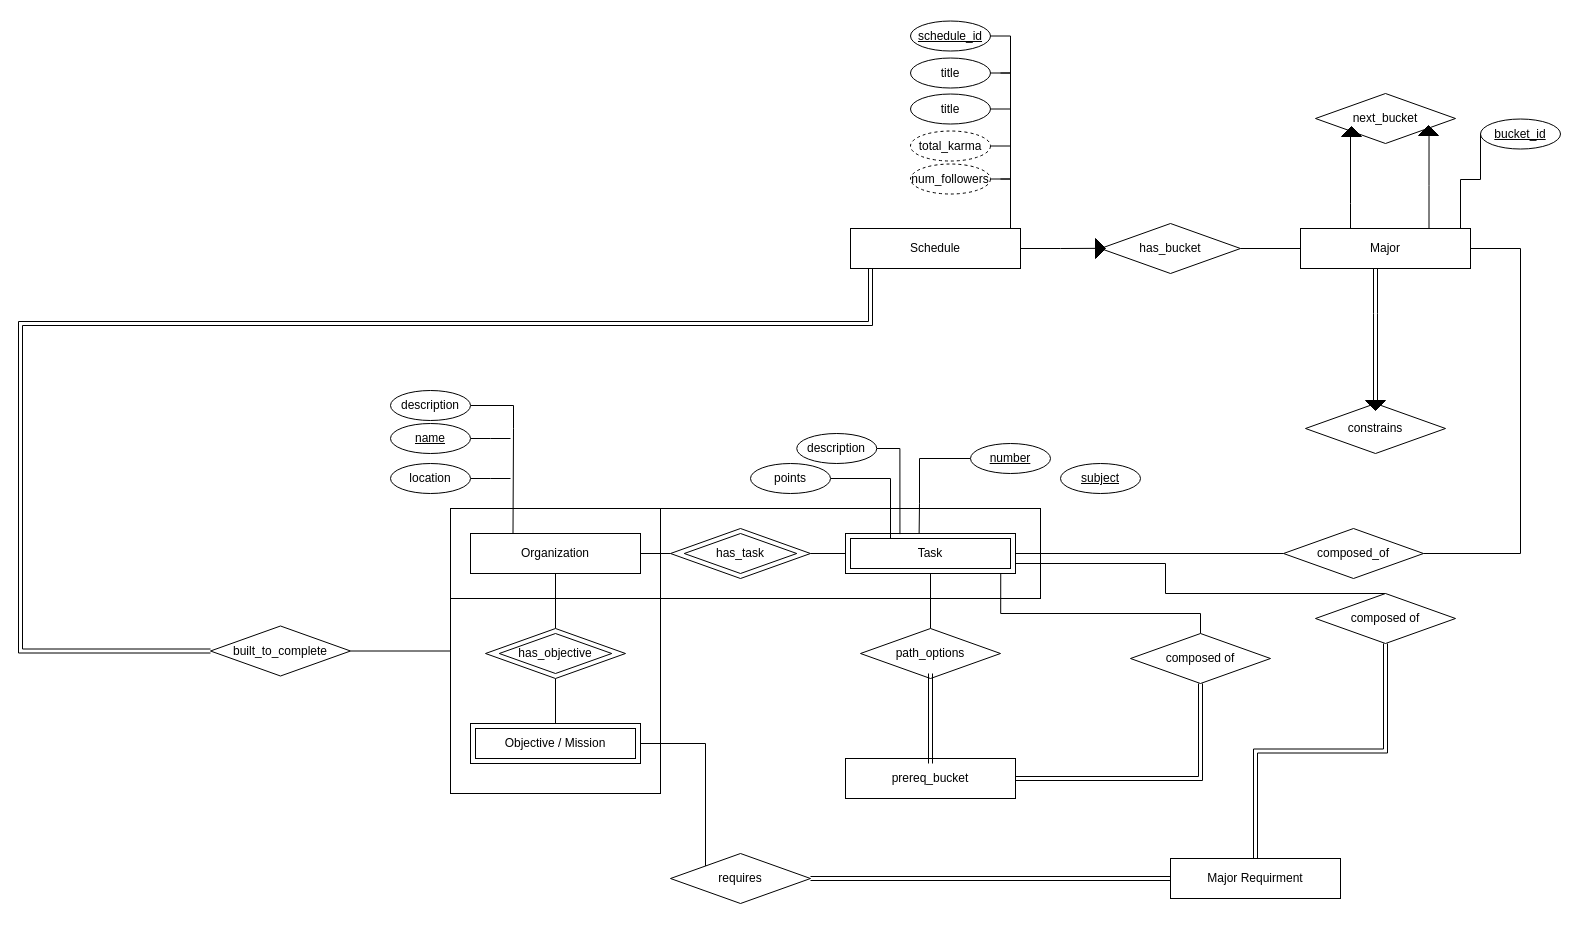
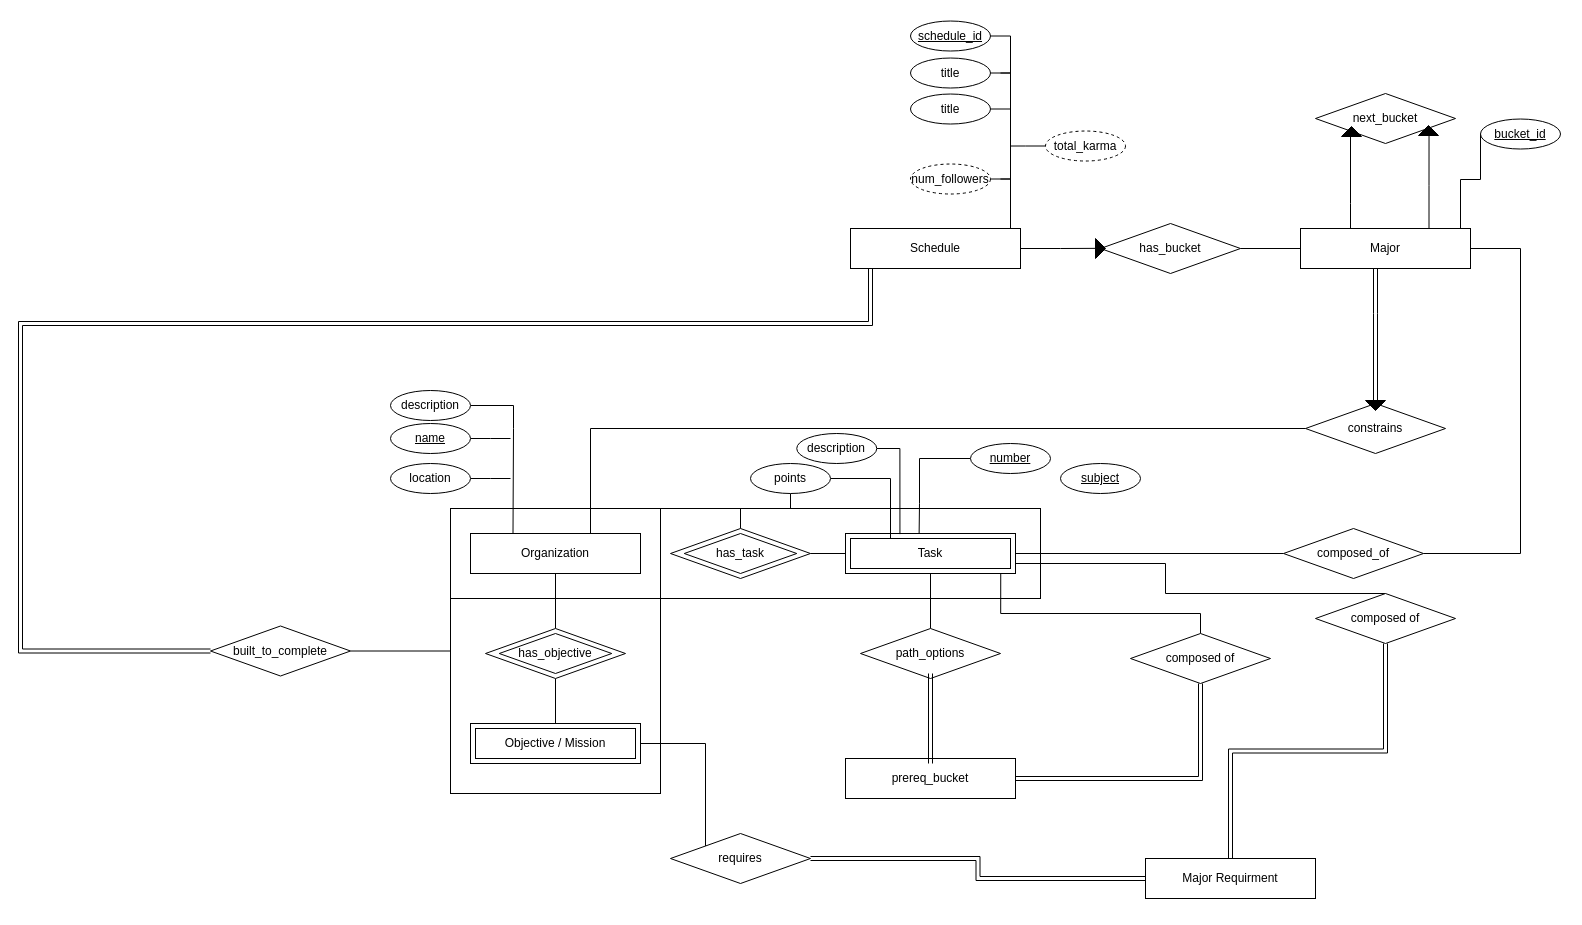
  <mxCell id="0" />
  <mxCell id="1" parent="0" />
  <mxCell id="2" value="" style="rounded=0;whiteSpace=wrap;html=1;fillColor=none;" parent="1" vertex="1"><mxGeometry x="450" y="508" width="210" height="285" as="geometry" /></mxCell>
  <mxCell id="3" value="" style="rounded=0;whiteSpace=wrap;html=1;fillColor=none;" parent="1" vertex="1"><mxGeometry x="450" y="508" width="590" height="90" as="geometry" /></mxCell>
  <mxCell id="4" style="edgeStyle=orthogonalEdgeStyle;rounded=0;orthogonalLoop=1;jettySize=auto;html=1;entryX=-0.024;entryY=0.497;entryDx=0;entryDy=0;entryPerimeter=0;endArrow=none;endFill=0;" parent="1" source="6" target="29" edge="1"><mxGeometry relative="1" as="geometry" /></mxCell>
  <mxCell id="5" style="edgeStyle=orthogonalEdgeStyle;rounded=0;orthogonalLoop=1;jettySize=auto;html=1;entryX=0;entryY=0.5;entryDx=0;entryDy=0;endArrow=none;endFill=0;shape=link;" parent="1" source="6" target="39" edge="1"><mxGeometry relative="1" as="geometry"><Array as="points"><mxPoint x="870" y="323" /><mxPoint x="20" y="323" /><mxPoint x="20" y="651" /></Array></mxGeometry></mxCell>
  <mxCell id="6" value="Schedule" style="rounded=0;whiteSpace=wrap;html=1;" parent="1" vertex="1"><mxGeometry x="850" y="228" width="170" height="40" as="geometry" /></mxCell>
+ <mxCell id="7" style="edgeStyle=orthogonalEdgeStyle;rounded=0;orthogonalLoop=1;jettySize=auto;html=1;entryX=0;entryY=0.5;entryDx=0;entryDy=0;endArrow=none;endFill=0;" parent="1" source="9" target="30" edge="1"><mxGeometry relative="1" as="geometry"><Array as="points"><mxPoint x="590" y="428" /></Array></mxGeometry></mxCell>
  <mxCell id="8" style="edgeStyle=orthogonalEdgeStyle;rounded=0;orthogonalLoop=1;jettySize=auto;html=1;entryX=0.5;entryY=0;entryDx=0;entryDy=0;endArrow=none;endFill=0;" parent="1" source="9" target="20" edge="1"><mxGeometry relative="1" as="geometry" /></mxCell>
  <mxCell id="9" value="Organization" style="rounded=0;whiteSpace=wrap;html=1;" parent="1" vertex="1"><mxGeometry x="470" y="533" width="170" height="40" as="geometry" /></mxCell>
  <mxCell id="10" style="edgeStyle=orthogonalEdgeStyle;rounded=0;orthogonalLoop=1;jettySize=auto;html=1;entryX=0;entryY=0;entryDx=0;entryDy=0;endArrow=none;endFill=0;" edge="1" parent="1" source="11" target="72"><mxGeometry relative="1" as="geometry" /></mxCell>
  <mxCell id="11" value="Objective / Mission&lt;span style=&quot;color: rgba(0, 0, 0, 0); font-family: monospace; font-size: 0px; text-align: start;&quot;&gt;%3CmxGraphModel%3E%3Croot%3E%3CmxCell%20id%3D%220%22%2F%3E%3CmxCell%20id%3D%221%22%20parent%3D%220%22%2F%3E%3CmxCell%20id%3D%222%22%20value%3D%22Schedule%22%20style%3D%22rounded%3D0%3BwhiteSpace%3Dwrap%3Bhtml%3D1%3B%22%20vertex%3D%221%22%20parent%3D%221%22%3E%3CmxGeometry%20x%3D%22110%22%20y%3D%22410%22%20width%3D%22170%22%20height%3D%2240%22%20as%3D%22geometry%22%2F%3E%3C%2FmxCell%3E%3C%2Froot%3E%3C%2FmxGraphModel%3E&lt;/span&gt;" style="rounded=0;whiteSpace=wrap;html=1;" parent="1" vertex="1"><mxGeometry x="470" y="723" width="170" height="40" as="geometry" /></mxCell>
  <mxCell id="12" style="edgeStyle=orthogonalEdgeStyle;rounded=0;orthogonalLoop=1;jettySize=auto;html=1;entryX=1;entryY=0.5;entryDx=0;entryDy=0;endArrow=none;endFill=0;" parent="1" source="13" target="17" edge="1"><mxGeometry relative="1" as="geometry" /></mxCell>
  <mxCell id="13" value="Task" style="rounded=0;whiteSpace=wrap;html=1;" parent="1" vertex="1"><mxGeometry x="845" y="533" width="170" height="40" as="geometry" /></mxCell>
  <mxCell id="14" value="" style="rounded=0;whiteSpace=wrap;html=1;fillColor=none;" parent="1" vertex="1"><mxGeometry x="850" y="538" width="160" height="30" as="geometry" /></mxCell>
  <mxCell id="15" value="" style="rounded=0;whiteSpace=wrap;html=1;fillColor=none;" parent="1" vertex="1"><mxGeometry x="475" y="728" width="160" height="30" as="geometry" /></mxCell>
- <mxCell id="16" style="edgeStyle=orthogonalEdgeStyle;rounded=0;orthogonalLoop=1;jettySize=auto;html=1;endArrow=none;endFill=0;entryX=1;entryY=0.5;entryDx=0;entryDy=0;" parent="1" source="17" target="9" edge="1"><mxGeometry relative="1" as="geometry"><mxPoint x="660" y="553" as="targetPoint" /></mxGeometry></mxCell>
+ <mxCell id="16" style="edgeStyle=orthogonalEdgeStyle;rounded=0;orthogonalLoop=1;jettySize=auto;html=1;endArrow=none;endFill=0;" parent="1" source="17" target="64" edge="1"><mxGeometry relative="1" as="geometry"><mxPoint x="660" y="553" as="targetPoint" /></mxGeometry></mxCell>
  <mxCell id="17" value="has_task" style="rhombus;whiteSpace=wrap;html=1;fillColor=default;" parent="1" vertex="1"><mxGeometry x="670" y="528" width="140" height="50" as="geometry" /></mxCell>
  <mxCell id="18" value="" style="rhombus;whiteSpace=wrap;html=1;fillColor=none;" parent="1" vertex="1"><mxGeometry x="683.75" y="533" width="112.5" height="40" as="geometry" /></mxCell>
  <mxCell id="19" style="edgeStyle=orthogonalEdgeStyle;rounded=0;orthogonalLoop=1;jettySize=auto;html=1;entryX=0.5;entryY=0;entryDx=0;entryDy=0;endArrow=none;endFill=0;" parent="1" source="20" target="11" edge="1"><mxGeometry relative="1" as="geometry" /></mxCell>
  <mxCell id="20" value="has_objective" style="rhombus;whiteSpace=wrap;html=1;fillColor=default;" parent="1" vertex="1"><mxGeometry x="485" y="628" width="140" height="50" as="geometry" /></mxCell>
  <mxCell id="21" value="" style="rhombus;whiteSpace=wrap;html=1;fillColor=none;" parent="1" vertex="1"><mxGeometry x="498.75" y="633" width="112.5" height="40" as="geometry" /></mxCell>
  <mxCell id="22" style="edgeStyle=orthogonalEdgeStyle;rounded=0;orthogonalLoop=1;jettySize=auto;html=1;entryX=0.5;entryY=0;entryDx=0;entryDy=0;endArrow=none;endFill=0;shape=link;" parent="1" source="27" target="30" edge="1"><mxGeometry relative="1" as="geometry"><Array as="points"><mxPoint x="1375" y="313" /><mxPoint x="1375" y="313" /></Array></mxGeometry></mxCell>
  <mxCell id="23" style="edgeStyle=orthogonalEdgeStyle;rounded=0;orthogonalLoop=1;jettySize=auto;html=1;entryX=0;entryY=1;entryDx=0;entryDy=0;endArrow=none;endFill=0;" parent="1" source="27" target="32" edge="1"><mxGeometry relative="1" as="geometry"><Array as="points"><mxPoint x="1350" y="203" /><mxPoint x="1350" y="203" /></Array></mxGeometry></mxCell>
  <mxCell id="24" style="edgeStyle=orthogonalEdgeStyle;rounded=0;orthogonalLoop=1;jettySize=auto;html=1;entryX=0.811;entryY=0.707;entryDx=0;entryDy=0;entryPerimeter=0;endArrow=none;endFill=0;" parent="1" source="27" target="32" edge="1"><mxGeometry relative="1" as="geometry"><Array as="points"><mxPoint x="1429" y="185" /></Array></mxGeometry></mxCell>
  <mxCell id="25" style="edgeStyle=orthogonalEdgeStyle;rounded=0;orthogonalLoop=1;jettySize=auto;html=1;entryX=1;entryY=0.5;entryDx=0;entryDy=0;endArrow=none;endFill=0;" parent="1" source="27" target="37" edge="1"><mxGeometry relative="1" as="geometry"><Array as="points"><mxPoint x="1520" y="248" /><mxPoint x="1520" y="553" /></Array></mxGeometry></mxCell>
  <mxCell id="26" style="edgeStyle=orthogonalEdgeStyle;rounded=0;orthogonalLoop=1;jettySize=auto;html=1;entryX=0;entryY=0.5;entryDx=0;entryDy=0;endArrow=none;endFill=0;" edge="1" parent="1" source="27" target="57"><mxGeometry relative="1" as="geometry"><Array as="points"><mxPoint x="1460" y="179" /></Array></mxGeometry></mxCell>
  <mxCell id="27" value="Major" style="rounded=0;whiteSpace=wrap;html=1;" parent="1" vertex="1"><mxGeometry x="1300" y="228" width="170" height="40" as="geometry" /></mxCell>
  <mxCell id="28" style="edgeStyle=orthogonalEdgeStyle;rounded=0;orthogonalLoop=1;jettySize=auto;html=1;entryX=0;entryY=0.5;entryDx=0;entryDy=0;endArrow=none;endFill=0;" parent="1" source="29" target="27" edge="1"><mxGeometry relative="1" as="geometry" /></mxCell>
  <mxCell id="29" value="has_bucket" style="rhombus;whiteSpace=wrap;html=1;fillColor=default;" parent="1" vertex="1"><mxGeometry x="1100" y="223" width="140" height="50" as="geometry" /></mxCell>
  <mxCell id="30" value="constrains" style="rhombus;whiteSpace=wrap;html=1;fillColor=default;" parent="1" vertex="1"><mxGeometry x="1305" y="403" width="140" height="50" as="geometry" /></mxCell>
  <mxCell id="31" value="" style="triangle;whiteSpace=wrap;html=1;fillColor=#000000;rotation=90;" parent="1" vertex="1"><mxGeometry x="1370" y="395" width="10" height="20" as="geometry" /></mxCell>
  <mxCell id="32" value="next_bucket" style="rhombus;whiteSpace=wrap;html=1;fillColor=default;" parent="1" vertex="1"><mxGeometry x="1315" y="93" width="140" height="50" as="geometry" /></mxCell>
  <mxCell id="33" value="" style="triangle;whiteSpace=wrap;html=1;fillColor=#000000;rotation=0;" parent="1" vertex="1"><mxGeometry x="1095" y="238" width="10" height="20" as="geometry" /></mxCell>
  <mxCell id="34" value="" style="triangle;whiteSpace=wrap;html=1;fillColor=#000000;rotation=-90;" parent="1" vertex="1"><mxGeometry x="1346" y="121" width="10" height="20" as="geometry" /></mxCell>
  <mxCell id="35" value="" style="triangle;whiteSpace=wrap;html=1;fillColor=#000000;rotation=-90;" parent="1" vertex="1"><mxGeometry x="1423" y="120" width="10" height="20" as="geometry" /></mxCell>
  <mxCell id="36" style="edgeStyle=orthogonalEdgeStyle;rounded=0;orthogonalLoop=1;jettySize=auto;html=1;endArrow=none;endFill=0;entryX=1;entryY=0.5;entryDx=0;entryDy=0;" parent="1" source="37" target="13" edge="1"><mxGeometry relative="1" as="geometry" /></mxCell>
  <mxCell id="37" value="composed_of" style="rhombus;whiteSpace=wrap;html=1;fillColor=default;" parent="1" vertex="1"><mxGeometry x="1283" y="528" width="140" height="50" as="geometry" /></mxCell>
  <mxCell id="38" style="edgeStyle=orthogonalEdgeStyle;rounded=0;orthogonalLoop=1;jettySize=auto;html=1;entryX=0;entryY=0.5;entryDx=0;entryDy=0;endArrow=none;endFill=0;" parent="1" source="39" target="2" edge="1"><mxGeometry relative="1" as="geometry" /></mxCell>
  <mxCell id="39" value="built_to_complete" style="rhombus;whiteSpace=wrap;html=1;fillColor=default;" parent="1" vertex="1"><mxGeometry x="210" y="625.5" width="140" height="50" as="geometry" /></mxCell>
  <mxCell id="40" style="edgeStyle=orthogonalEdgeStyle;rounded=0;orthogonalLoop=1;jettySize=auto;html=1;entryX=0.5;entryY=1;entryDx=0;entryDy=0;endArrow=none;endFill=0;" parent="1" source="41" target="13" edge="1"><mxGeometry relative="1" as="geometry" /></mxCell>
  <mxCell id="41" value="path_options" style="rhombus;whiteSpace=wrap;html=1;fillColor=default;" parent="1" vertex="1"><mxGeometry x="860" y="628" width="140" height="50" as="geometry" /></mxCell>
  <mxCell id="42" style="edgeStyle=orthogonalEdgeStyle;rounded=0;orthogonalLoop=1;jettySize=auto;html=1;entryX=0.5;entryY=1;entryDx=0;entryDy=0;endArrow=none;endFill=0;shape=link;" parent="1" source="43" target="46" edge="1"><mxGeometry relative="1" as="geometry" /></mxCell>
  <mxCell id="43" value="prereq_bucket" style="rounded=0;whiteSpace=wrap;html=1;" parent="1" vertex="1"><mxGeometry x="845" y="758" width="170" height="40" as="geometry" /></mxCell>
  <mxCell id="44" style="edgeStyle=orthogonalEdgeStyle;rounded=0;orthogonalLoop=1;jettySize=auto;html=1;entryX=0.5;entryY=1;entryDx=0;entryDy=0;endArrow=none;endFill=0;shape=link;" parent="1" edge="1"><mxGeometry relative="1" as="geometry"><mxPoint x="930" y="763" as="sourcePoint" /><mxPoint x="930" y="673" as="targetPoint" /></mxGeometry></mxCell>
  <mxCell id="45" style="edgeStyle=orthogonalEdgeStyle;rounded=0;orthogonalLoop=1;jettySize=auto;html=1;entryX=0.939;entryY=1.182;entryDx=0;entryDy=0;entryPerimeter=0;endArrow=none;endFill=0;" parent="1" source="46" target="14" edge="1"><mxGeometry relative="1" as="geometry"><Array as="points"><mxPoint x="1200" y="613" /><mxPoint x="1000" y="613" /></Array></mxGeometry></mxCell>
  <mxCell id="46" value="composed of" style="rhombus;whiteSpace=wrap;html=1;fillColor=default;" parent="1" vertex="1"><mxGeometry x="1130" y="633" width="140" height="50" as="geometry" /></mxCell>
  <mxCell id="47" style="edgeStyle=orthogonalEdgeStyle;rounded=0;orthogonalLoop=1;jettySize=auto;html=1;endArrow=none;endFill=0;" edge="1" parent="1" source="48"><mxGeometry relative="1" as="geometry"><mxPoint x="1010" y="145.52" as="targetPoint" /></mxGeometry></mxCell>
- <mxCell id="48" value="total_karma" style="ellipse;whiteSpace=wrap;html=1;dashed=1;" vertex="1" parent="1"><mxGeometry x="910" y="130.52" width="80" height="30" as="geometry" /></mxCell>
+ <mxCell id="48" value="total_karma" style="ellipse;whiteSpace=wrap;html=1;dashed=1;" vertex="1" parent="1"><mxGeometry x="1045" y="130.52" width="80" height="30" as="geometry" /></mxCell>
  <mxCell id="49" style="edgeStyle=orthogonalEdgeStyle;rounded=0;orthogonalLoop=1;jettySize=auto;html=1;endArrow=none;endFill=0;" edge="1" parent="1" source="50"><mxGeometry relative="1" as="geometry"><mxPoint x="1010" y="108.52" as="targetPoint" /></mxGeometry></mxCell>
  <mxCell id="50" value="title" style="ellipse;whiteSpace=wrap;html=1;" vertex="1" parent="1"><mxGeometry x="910" y="93.52" width="80" height="30" as="geometry" /></mxCell>
  <mxCell id="51" style="edgeStyle=orthogonalEdgeStyle;rounded=0;orthogonalLoop=1;jettySize=auto;html=1;endArrow=none;endFill=0;" edge="1" parent="1" source="52"><mxGeometry relative="1" as="geometry"><mxPoint x="1000" y="72.52" as="targetPoint" /></mxGeometry></mxCell>
  <mxCell id="52" value="title" style="ellipse;whiteSpace=wrap;html=1;" vertex="1" parent="1"><mxGeometry x="910" y="57.52" width="80" height="30" as="geometry" /></mxCell>
  <mxCell id="53" style="edgeStyle=orthogonalEdgeStyle;rounded=0;orthogonalLoop=1;jettySize=auto;html=1;entryX=0.961;entryY=-0.013;entryDx=0;entryDy=0;entryPerimeter=0;endArrow=none;endFill=0;" edge="1" parent="1" source="54"><mxGeometry relative="1" as="geometry"><mxPoint x="1003.37" y="228" as="targetPoint" /><Array as="points"><mxPoint x="1010" y="36" /><mxPoint x="1010" y="228" /></Array></mxGeometry></mxCell>
  <mxCell id="54" value="&lt;u&gt;schedule_id&lt;/u&gt;" style="ellipse;whiteSpace=wrap;html=1;" vertex="1" parent="1"><mxGeometry x="910" y="20.52" width="80" height="30" as="geometry" /></mxCell>
  <mxCell id="55" style="edgeStyle=orthogonalEdgeStyle;rounded=0;orthogonalLoop=1;jettySize=auto;html=1;endArrow=none;endFill=0;" edge="1" parent="1" source="56"><mxGeometry relative="1" as="geometry"><mxPoint x="1000" y="178.52" as="targetPoint" /></mxGeometry></mxCell>
  <mxCell id="56" value="num_followers" style="ellipse;whiteSpace=wrap;html=1;dashed=1;" vertex="1" parent="1"><mxGeometry x="910" y="163.52" width="80" height="30" as="geometry" /></mxCell>
  <mxCell id="57" value="&lt;u&gt;bucket_id&lt;/u&gt;" style="ellipse;whiteSpace=wrap;html=1;" vertex="1" parent="1"><mxGeometry x="1480" y="118.52" width="80" height="30" as="geometry" /></mxCell>
  <mxCell id="58" value="&lt;u&gt;subject&lt;/u&gt;" style="ellipse;whiteSpace=wrap;html=1;" vertex="1" parent="1"><mxGeometry x="1060" y="463" width="80" height="30" as="geometry" /></mxCell>
  <mxCell id="59" style="edgeStyle=orthogonalEdgeStyle;rounded=0;orthogonalLoop=1;jettySize=auto;html=1;entryX=0.433;entryY=0.004;entryDx=0;entryDy=0;entryPerimeter=0;endArrow=none;endFill=0;" edge="1" parent="1" source="60" target="13"><mxGeometry relative="1" as="geometry"><Array as="points"><mxPoint x="919" y="458" /><mxPoint x="919" y="503" /></Array></mxGeometry></mxCell>
  <mxCell id="60" value="&lt;u&gt;number&lt;/u&gt;" style="ellipse;whiteSpace=wrap;html=1;" vertex="1" parent="1"><mxGeometry x="970" y="443" width="80" height="30" as="geometry" /></mxCell>
  <mxCell id="61" style="edgeStyle=orthogonalEdgeStyle;rounded=0;orthogonalLoop=1;jettySize=auto;html=1;entryX=0.309;entryY=-0.146;entryDx=0;entryDy=0;entryPerimeter=0;endArrow=none;endFill=0;" edge="1" parent="1" source="62" target="14"><mxGeometry relative="1" as="geometry"><Array as="points"><mxPoint x="899" y="448" /></Array></mxGeometry></mxCell>
  <mxCell id="62" value="description" style="ellipse;whiteSpace=wrap;html=1;" vertex="1" parent="1"><mxGeometry x="796.25" y="433" width="80" height="30" as="geometry" /></mxCell>
  <mxCell id="63" style="edgeStyle=orthogonalEdgeStyle;rounded=0;orthogonalLoop=1;jettySize=auto;html=1;entryX=0.25;entryY=0;entryDx=0;entryDy=0;endArrow=none;endFill=0;" edge="1" parent="1" source="64" target="14"><mxGeometry relative="1" as="geometry" /></mxCell>
  <mxCell id="64" value="points" style="ellipse;whiteSpace=wrap;html=1;" vertex="1" parent="1"><mxGeometry x="750" y="463" width="80" height="30" as="geometry" /></mxCell>
  <mxCell id="65" style="edgeStyle=orthogonalEdgeStyle;rounded=0;orthogonalLoop=1;jettySize=auto;html=1;entryX=0.25;entryY=0;entryDx=0;entryDy=0;endArrow=none;endFill=0;" edge="1" parent="1" source="66" target="9"><mxGeometry relative="1" as="geometry"><Array as="points"><mxPoint x="513" y="428" /><mxPoint x="513" y="488" /></Array></mxGeometry></mxCell>
  <mxCell id="66" value="description" style="ellipse;whiteSpace=wrap;html=1;" vertex="1" parent="1"><mxGeometry x="390" y="390" width="80" height="30" as="geometry" /></mxCell>
  <mxCell id="67" style="edgeStyle=orthogonalEdgeStyle;rounded=0;orthogonalLoop=1;jettySize=auto;html=1;endArrow=none;endFill=0;" edge="1" parent="1" source="68"><mxGeometry relative="1" as="geometry"><mxPoint x="510" y="438" as="targetPoint" /></mxGeometry></mxCell>
  <mxCell id="68" value="&lt;u&gt;name&lt;/u&gt;" style="ellipse;whiteSpace=wrap;html=1;" vertex="1" parent="1"><mxGeometry x="390" y="423" width="80" height="30" as="geometry" /></mxCell>
  <mxCell id="69" style="edgeStyle=orthogonalEdgeStyle;rounded=0;orthogonalLoop=1;jettySize=auto;html=1;endArrow=none;endFill=0;" edge="1" parent="1" source="70"><mxGeometry relative="1" as="geometry"><mxPoint x="510" y="478" as="targetPoint" /></mxGeometry></mxCell>
  <mxCell id="70" value="location" style="ellipse;whiteSpace=wrap;html=1;" vertex="1" parent="1"><mxGeometry x="390" y="463" width="80" height="30" as="geometry" /></mxCell>
  <mxCell id="71" style="edgeStyle=orthogonalEdgeStyle;rounded=0;orthogonalLoop=1;jettySize=auto;html=1;entryX=0;entryY=0.5;entryDx=0;entryDy=0;endArrow=none;endFill=0;shape=link;" edge="1" parent="1" source="72" target="74"><mxGeometry relative="1" as="geometry" /></mxCell>
- <mxCell id="72" value="requires" style="rhombus;whiteSpace=wrap;html=1;fillColor=default;" vertex="1" parent="1"><mxGeometry x="670" y="853" width="140" height="50" as="geometry" /></mxCell>
+ <mxCell id="72" value="requires" style="rhombus;whiteSpace=wrap;html=1;fillColor=default;" vertex="1" parent="1"><mxGeometry x="670" y="833" width="140" height="50" as="geometry" /></mxCell>
  <mxCell id="73" style="edgeStyle=orthogonalEdgeStyle;rounded=0;orthogonalLoop=1;jettySize=auto;html=1;entryX=0.5;entryY=1;entryDx=0;entryDy=0;endArrow=none;endFill=0;shape=link;" edge="1" parent="1" source="74" target="76"><mxGeometry relative="1" as="geometry" /></mxCell>
- <mxCell id="74" value="Major Requirment" style="rounded=0;whiteSpace=wrap;html=1;" vertex="1" parent="1"><mxGeometry x="1170" y="858" width="170" height="40" as="geometry" /></mxCell>
+ <mxCell id="74" value="Major Requirment" style="rounded=0;whiteSpace=wrap;html=1;" vertex="1" parent="1"><mxGeometry x="1145" y="858" width="170" height="40" as="geometry" /></mxCell>
  <mxCell id="75" style="edgeStyle=orthogonalEdgeStyle;rounded=0;orthogonalLoop=1;jettySize=auto;html=1;entryX=1;entryY=0.75;entryDx=0;entryDy=0;endArrow=none;endFill=0;" edge="1" parent="1" source="76" target="13"><mxGeometry relative="1" as="geometry"><Array as="points"><mxPoint x="1165" y="593" /><mxPoint x="1165" y="563" /></Array></mxGeometry></mxCell>
  <mxCell id="76" value="composed of" style="rhombus;whiteSpace=wrap;html=1;fillColor=default;" vertex="1" parent="1"><mxGeometry x="1315" y="593" width="140" height="50" as="geometry" /></mxCell>
